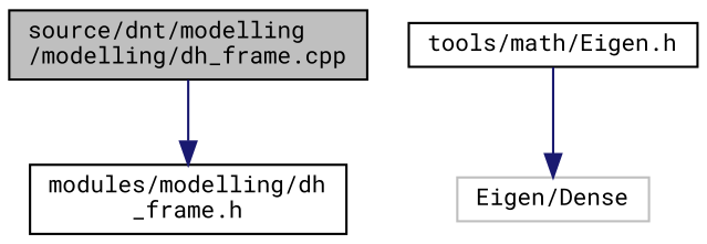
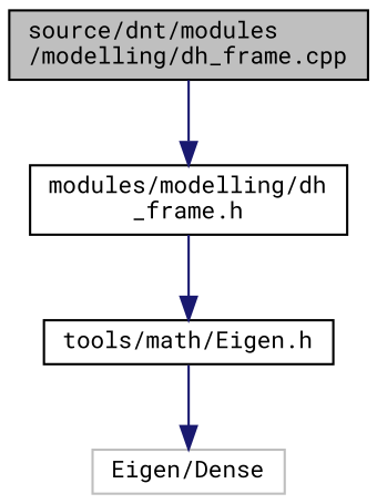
  digraph {
    fontname="Roboto Mono"
    node [color=black fillcolor=white fontname="Roboto Mono" fontsize=10 shape=record style=filled]
    edge [color=midnightblue fontname="Roboto Mono" fontsize=10 labelfontname=Helvetica labelfontsize=10 style=solid]
-   n1 [fillcolor=grey75 fontcolor=black height=0.2 label="source/dnt/modelling\l/modelling/dh_frame.cpp" width=0.4]
+   n1 [fillcolor=grey75 fontcolor=black height=0.2 label="source/dnt/modules\l/modelling/dh_frame.cpp" width=0.4]
    n2 [height=0.2 label="modules/modelling/dh\l_frame.h" width=0.4]
    n3 [height=0.2 label="tools/math/Eigen.h" width=0.4]
    n4 [color=grey75 height=0.2 label="Eigen/Dense" width=0.4]
    n1 -> n2
+   n2 -> n3
    n3 -> n4
  }
